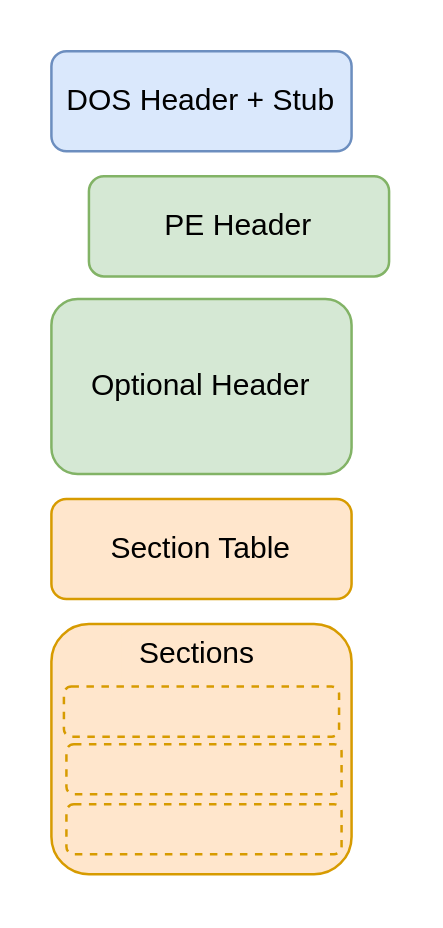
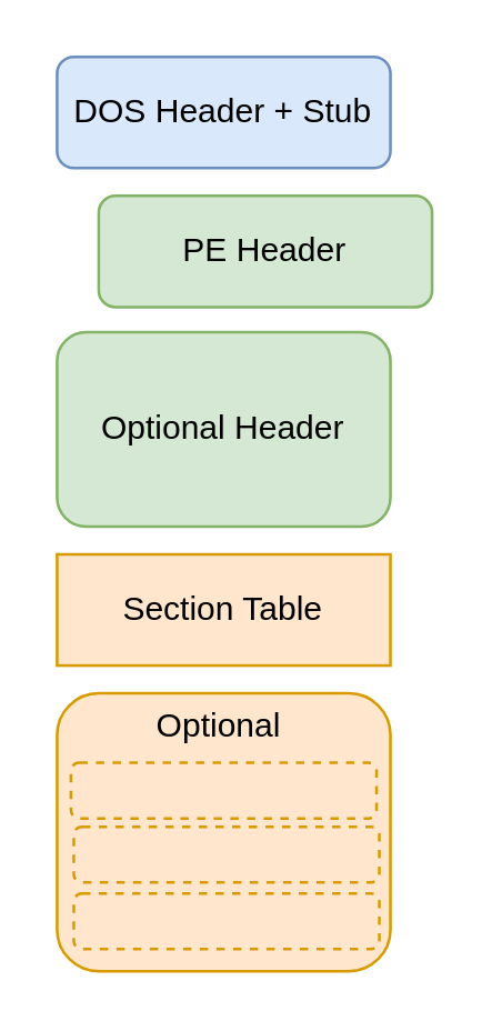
  <mxCell id="0" />
  <mxCell id="1" parent="0" />
  <mxCell id="2" value="DOS Header + Stub" style="rounded=1;whiteSpace=wrap;html=1;fontSize=12;glass=0;strokeWidth=1;shadow=0;fillColor=#dae8fc;strokeColor=#6c8ebf;" parent="1" vertex="1"><mxGeometry x="20" y="20" width="120" height="40" as="geometry" /></mxCell>
  <mxCell id="3" value="PE Header" style="rounded=1;whiteSpace=wrap;html=1;fontSize=12;glass=0;strokeWidth=1;shadow=0;fillColor=#d5e8d4;strokeColor=#82b366;" vertex="1" parent="1"><mxGeometry x="35" y="70" width="120" height="40" as="geometry" /></mxCell>
  <mxCell id="4" value="Optional Header" style="rounded=1;whiteSpace=wrap;html=1;fontSize=12;glass=0;strokeWidth=1;shadow=0;fillColor=#d5e8d4;strokeColor=#82b366;" vertex="1" parent="1"><mxGeometry x="20" y="119" width="120" height="70" as="geometry" /></mxCell>
- <mxCell id="5" value="Section Table" style="rounded=1;whiteSpace=wrap;html=1;fontSize=12;glass=0;strokeWidth=1;shadow=0;fillColor=#ffe6cc;strokeColor=#d79b00;" vertex="1" parent="1"><mxGeometry x="20" y="199" width="120" height="40" as="geometry" /></mxCell>
+ <mxCell id="5" value="Section Table" style="whiteSpace=wrap;html=1;fontSize=12;glass=0;strokeWidth=1;shadow=0;fillColor=#ffe6cc;strokeColor=#d79b00;rounded=0;" vertex="1" parent="1"><mxGeometry x="20" y="199" width="120" height="40" as="geometry" /></mxCell>
  <mxCell id="6" value="" style="rounded=1;whiteSpace=wrap;html=1;fontSize=12;glass=0;strokeWidth=1;shadow=0;fillColor=#ffe6cc;strokeColor=#d79b00;" vertex="1" parent="1"><mxGeometry x="20" y="249" width="120" height="100" as="geometry" /></mxCell>
  <mxCell id="7" value="" style="rounded=1;whiteSpace=wrap;html=1;fontSize=12;glass=0;strokeWidth=1;shadow=0;dashed=1;fillColor=#ffe6cc;strokeColor=#d79b00;" vertex="1" parent="1"><mxGeometry x="25" y="274" width="110" height="20" as="geometry" /></mxCell>
  <mxCell id="8" value="" style="rounded=1;whiteSpace=wrap;html=1;fontSize=12;glass=0;strokeWidth=1;shadow=0;dashed=1;fillColor=#ffe6cc;strokeColor=#d79b00;" vertex="1" parent="1"><mxGeometry x="26" y="297" width="110" height="20" as="geometry" /></mxCell>
  <mxCell id="9" value="" style="rounded=1;whiteSpace=wrap;html=1;fontSize=12;glass=0;strokeWidth=1;shadow=0;dashed=1;fillColor=#ffe6cc;strokeColor=#d79b00;" vertex="1" parent="1"><mxGeometry x="26" y="321" width="110" height="20" as="geometry" /></mxCell>
- <mxCell id="10" value="&lt;span&gt;Sections&lt;/span&gt;" style="text;html=1;align=center;verticalAlign=middle;resizable=0;points=[];autosize=1;strokeColor=none;fillColor=#ffe6cc;" vertex="1" parent="1"><mxGeometry x="48" y="251" width="60" height="20" as="geometry" /></mxCell>
+ <mxCell id="10" value="&lt;span&gt;Optional&lt;/span&gt;" style="text;html=1;align=center;verticalAlign=middle;resizable=0;points=[];autosize=1;strokeColor=none;fillColor=#ffe6cc;" vertex="1" parent="1"><mxGeometry x="48" y="251" width="60" height="20" as="geometry" /></mxCell>
